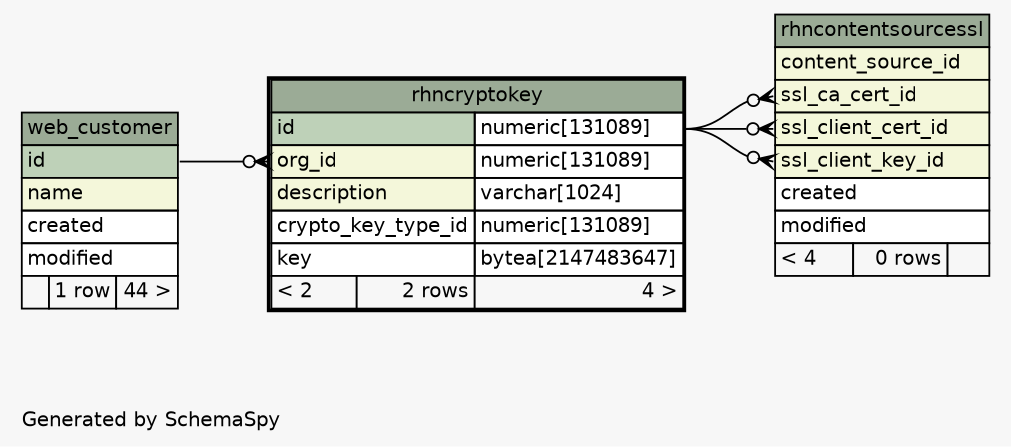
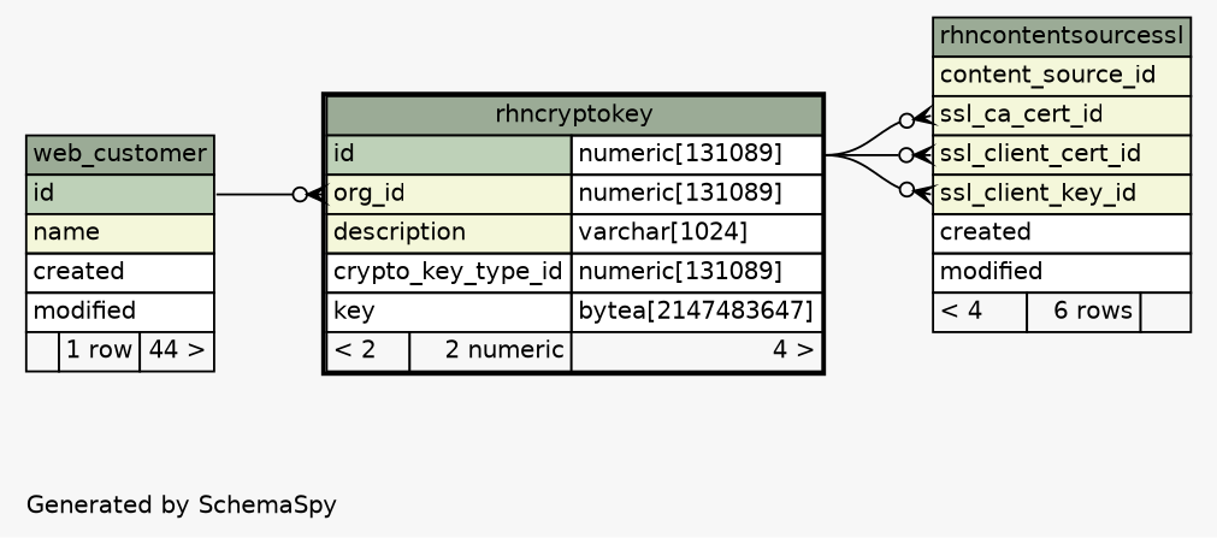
  digraph {
    bgcolor="#f7f7f7"
    fontname=Helvetica
    fontsize=11
    label="\nGenerated by SchemaSpy"
    labeljust=l
    nodesep=0.18
    rankdir=RL
    ranksep=0.46
    node [fontname=Helvetica fontsize=11 shape=plaintext]
    edge [arrowhead=none arrowsize=0.8 arrowtail=crowodot dir=back headport="id.type:e"]
-   n1 [label=<     <TABLE BORDER="0" CELLBORDER="1" CELLSPACING="0" BGCOLOR="#ffffff">       <TR><TD COLSPAN="3" BGCOLOR="#9bab96" ALIGN="CENTER">rhncontentsourcessl</TD></TR>       <TR><TD PORT="content_source_id" COLSPAN="3" BGCOLOR="#f4f7da" ALIGN="LEFT">content_source_id</TD></TR>       <TR><TD PORT="ssl_ca_cert_id" COLSPAN="3" BGCOLOR="#f4f7da" ALIGN="LEFT">ssl_ca_cert_id</TD></TR>       <TR><TD PORT="ssl_client_cert_id" COLSPAN="3" BGCOLOR="#f4f7da" ALIGN="LEFT">ssl_client_cert_id</TD></TR>       <TR><TD PORT="ssl_client_key_id" COLSPAN="3" BGCOLOR="#f4f7da" ALIGN="LEFT">ssl_client_key_id</TD></TR>       <TR><TD PORT="created" COLSPAN="3" ALIGN="LEFT">created</TD></TR>       <TR><TD PORT="modified" COLSPAN="3" ALIGN="LEFT">modified</TD></TR>       <TR><TD ALIGN="LEFT" BGCOLOR="#f7f7f7">&lt; 4</TD><TD ALIGN="RIGHT" BGCOLOR="#f7f7f7">0 rows</TD><TD ALIGN="RIGHT" BGCOLOR="#f7f7f7">  </TD></TR>     </TABLE>>]
-   n2 [label=<     <TABLE BORDER="2" CELLBORDER="1" CELLSPACING="0" BGCOLOR="#ffffff">       <TR><TD COLSPAN="3" BGCOLOR="#9bab96" ALIGN="CENTER">rhncryptokey</TD></TR>       <TR><TD PORT="id" COLSPAN="2" BGCOLOR="#bed1b8" ALIGN="LEFT">id</TD><TD PORT="id.type" ALIGN="LEFT">numeric[131089]</TD></TR>       <TR><TD PORT="org_id" COLSPAN="2" BGCOLOR="#f4f7da" ALIGN="LEFT">org_id</TD><TD PORT="org_id.type" ALIGN="LEFT">numeric[131089]</TD></TR>       <TR><TD PORT="description" COLSPAN="2" BGCOLOR="#f4f7da" ALIGN="LEFT">description</TD><TD PORT="description.type" ALIGN="LEFT">varchar[1024]</TD></TR>       <TR><TD PORT="crypto_key_type_id" COLSPAN="2" ALIGN="LEFT">crypto_key_type_id</TD><TD PORT="crypto_key_type_id.type" ALIGN="LEFT">numeric[131089]</TD></TR>       <TR><TD PORT="key" COLSPAN="2" ALIGN="LEFT">key</TD><TD PORT="key.type" ALIGN="LEFT">bytea[2147483647]</TD></TR>       <TR><TD ALIGN="LEFT" BGCOLOR="#f7f7f7">&lt; 2</TD><TD ALIGN="RIGHT" BGCOLOR="#f7f7f7">2 rows</TD><TD ALIGN="RIGHT" BGCOLOR="#f7f7f7">4 &gt;</TD></TR>     </TABLE>>]
+   n1 [label=<     <TABLE BORDER="0" CELLBORDER="1" CELLSPACING="0" BGCOLOR="#ffffff">       <TR><TD COLSPAN="3" BGCOLOR="#9bab96" ALIGN="CENTER">rhncontentsourcessl</TD></TR>       <TR><TD PORT="content_source_id" COLSPAN="3" BGCOLOR="#f4f7da" ALIGN="LEFT">content_source_id</TD></TR>       <TR><TD PORT="ssl_ca_cert_id" COLSPAN="3" BGCOLOR="#f4f7da" ALIGN="LEFT">ssl_ca_cert_id</TD></TR>       <TR><TD PORT="ssl_client_cert_id" COLSPAN="3" BGCOLOR="#f4f7da" ALIGN="LEFT">ssl_client_cert_id</TD></TR>       <TR><TD PORT="ssl_client_key_id" COLSPAN="3" BGCOLOR="#f4f7da" ALIGN="LEFT">ssl_client_key_id</TD></TR>       <TR><TD PORT="created" COLSPAN="3" ALIGN="LEFT">created</TD></TR>       <TR><TD PORT="modified" COLSPAN="3" ALIGN="LEFT">modified</TD></TR>       <TR><TD ALIGN="LEFT" BGCOLOR="#f7f7f7">&lt; 4</TD><TD ALIGN="RIGHT" BGCOLOR="#f7f7f7">6 rows</TD><TD ALIGN="RIGHT" BGCOLOR="#f7f7f7">  </TD></TR>     </TABLE>>]
+   n2 [label=<     <TABLE BORDER="2" CELLBORDER="1" CELLSPACING="0" BGCOLOR="#ffffff">       <TR><TD COLSPAN="3" BGCOLOR="#9bab96" ALIGN="CENTER">rhncryptokey</TD></TR>       <TR><TD PORT="id" COLSPAN="2" BGCOLOR="#bed1b8" ALIGN="LEFT">id</TD><TD PORT="id.type" ALIGN="LEFT">numeric[131089]</TD></TR>       <TR><TD PORT="org_id" COLSPAN="2" BGCOLOR="#f4f7da" ALIGN="LEFT">org_id</TD><TD PORT="org_id.type" ALIGN="LEFT">numeric[131089]</TD></TR>       <TR><TD PORT="description" COLSPAN="2" BGCOLOR="#f4f7da" ALIGN="LEFT">description</TD><TD PORT="description.type" ALIGN="LEFT">varchar[1024]</TD></TR>       <TR><TD PORT="crypto_key_type_id" COLSPAN="2" ALIGN="LEFT">crypto_key_type_id</TD><TD PORT="crypto_key_type_id.type" ALIGN="LEFT">numeric[131089]</TD></TR>       <TR><TD PORT="key" COLSPAN="2" ALIGN="LEFT">key</TD><TD PORT="key.type" ALIGN="LEFT">bytea[2147483647]</TD></TR>       <TR><TD ALIGN="LEFT" BGCOLOR="#f7f7f7">&lt; 2</TD><TD ALIGN="RIGHT" BGCOLOR="#f7f7f7">2 numeric</TD><TD ALIGN="RIGHT" BGCOLOR="#f7f7f7">4 &gt;</TD></TR>     </TABLE>>]
    n3 [label=<     <TABLE BORDER="0" CELLBORDER="1" CELLSPACING="0" BGCOLOR="#ffffff">       <TR><TD COLSPAN="3" BGCOLOR="#9bab96" ALIGN="CENTER">web_customer</TD></TR>       <TR><TD PORT="id" COLSPAN="3" BGCOLOR="#bed1b8" ALIGN="LEFT">id</TD></TR>       <TR><TD PORT="name" COLSPAN="3" BGCOLOR="#f4f7da" ALIGN="LEFT">name</TD></TR>       <TR><TD PORT="created" COLSPAN="3" ALIGN="LEFT">created</TD></TR>       <TR><TD PORT="modified" COLSPAN="3" ALIGN="LEFT">modified</TD></TR>       <TR><TD ALIGN="LEFT" BGCOLOR="#f7f7f7">  </TD><TD ALIGN="RIGHT" BGCOLOR="#f7f7f7">1 row</TD><TD ALIGN="RIGHT" BGCOLOR="#f7f7f7">44 &gt;</TD></TR>     </TABLE>>]
    n1 -> n2 [tailport="ssl_ca_cert_id:w"]
    n1 -> n2 [tailport="ssl_client_cert_id:w"]
    n1 -> n2 [tailport="ssl_client_key_id:w"]
    n2 -> n3 [headport="id:e" tailport="org_id:w"]
  }
